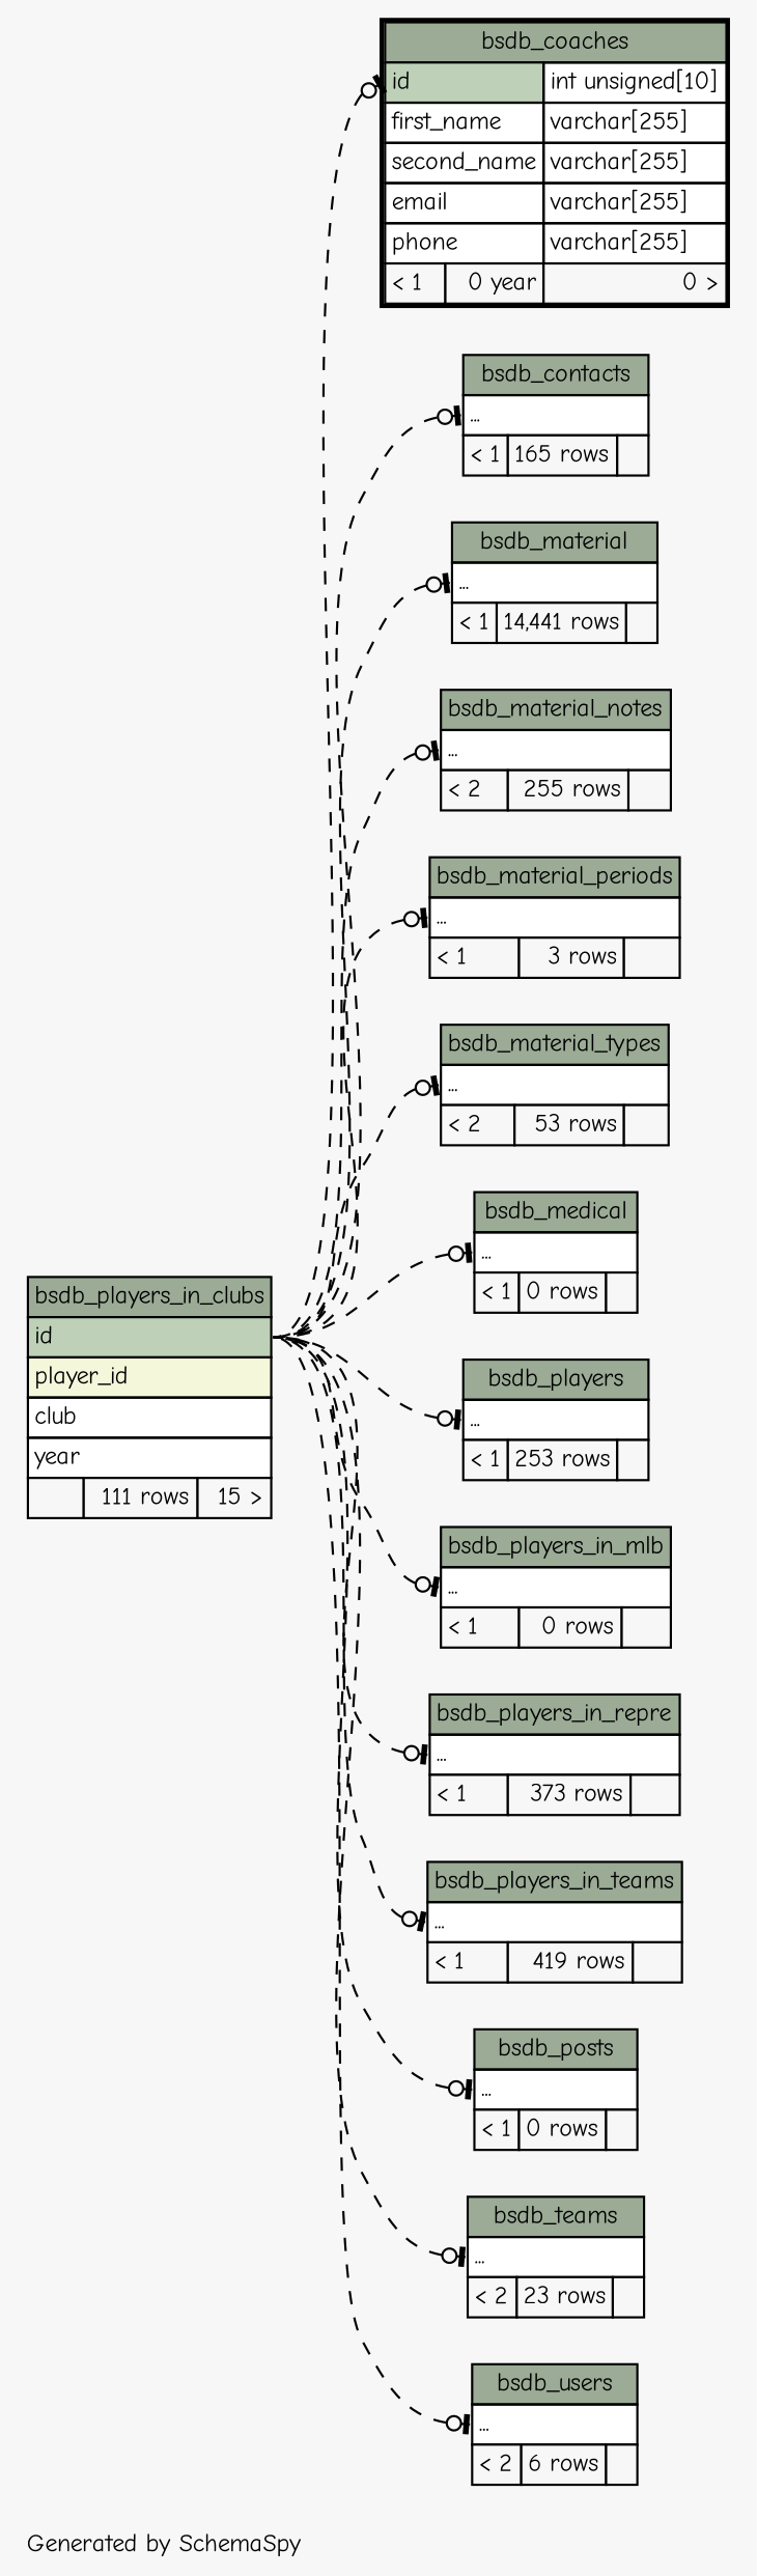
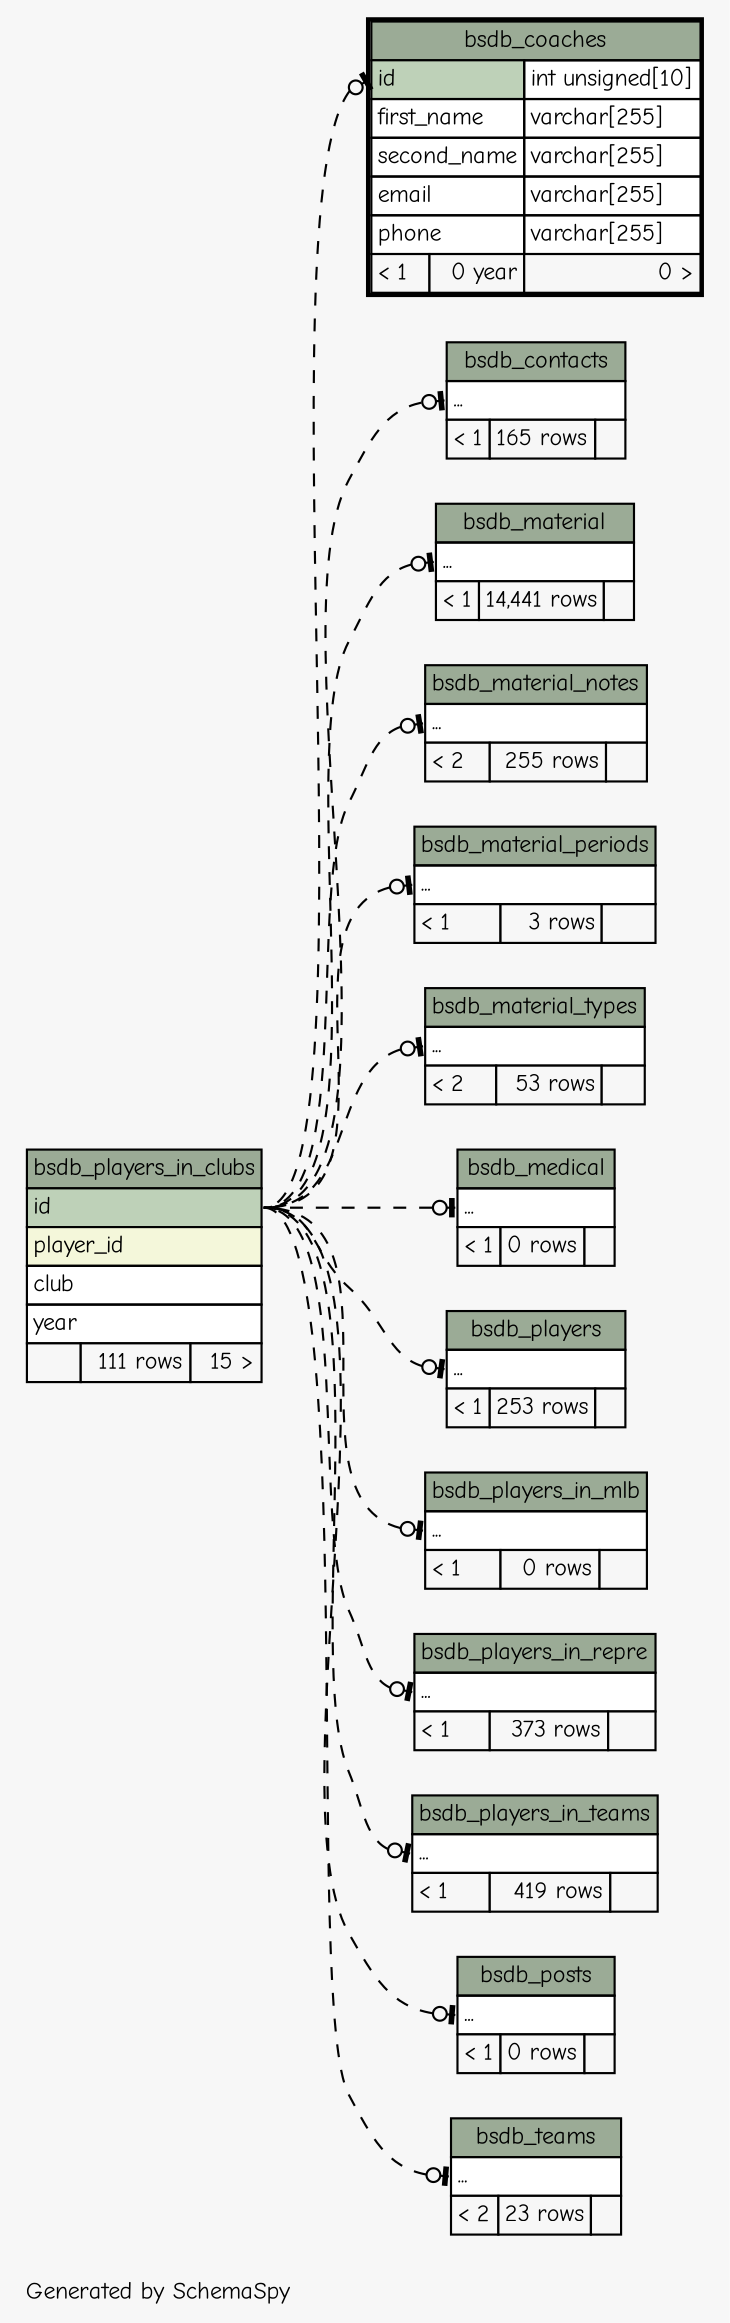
  digraph {
    bgcolor="#f7f7f7"
    fontname="Comic Neue"
    fontsize=11
    label="\nGenerated by SchemaSpy"
    labeljust=l
    nodesep=0.18
    rankdir=RL
    ranksep=0.46
    node [fontname="Comic Neue" fontsize=11 shape=plaintext]
    edge [arrowhead=none arrowsize=0.8 arrowtail=teeodot dir=back fontname="Comic Neue" headport="id:e" style=dashed tailport="elipses:w"]
    n1 [label=<     <TABLE BORDER="2" CELLBORDER="1" CELLSPACING="0" BGCOLOR="#ffffff">       <TR><TD COLSPAN="3" BGCOLOR="#9bab96" ALIGN="CENTER">bsdb_coaches</TD></TR>       <TR><TD PORT="id" COLSPAN="2" BGCOLOR="#bed1b8" ALIGN="LEFT">id</TD><TD PORT="id.type" ALIGN="LEFT">int unsigned[10]</TD></TR>       <TR><TD PORT="first_name" COLSPAN="2" ALIGN="LEFT">first_name</TD><TD PORT="first_name.type" ALIGN="LEFT">varchar[255]</TD></TR>       <TR><TD PORT="second_name" COLSPAN="2" ALIGN="LEFT">second_name</TD><TD PORT="second_name.type" ALIGN="LEFT">varchar[255]</TD></TR>       <TR><TD PORT="email" COLSPAN="2" ALIGN="LEFT">email</TD><TD PORT="email.type" ALIGN="LEFT">varchar[255]</TD></TR>       <TR><TD PORT="phone" COLSPAN="2" ALIGN="LEFT">phone</TD><TD PORT="phone.type" ALIGN="LEFT">varchar[255]</TD></TR>       <TR><TD ALIGN="LEFT" BGCOLOR="#f7f7f7">&lt; 1</TD><TD ALIGN="RIGHT" BGCOLOR="#f7f7f7">0 year</TD><TD ALIGN="RIGHT" BGCOLOR="#f7f7f7">0 &gt;</TD></TR>     </TABLE>>]
    n2 [label=<     <TABLE BORDER="0" CELLBORDER="1" CELLSPACING="0" BGCOLOR="#ffffff">       <TR><TD COLSPAN="3" BGCOLOR="#9bab96" ALIGN="CENTER">bsdb_players_in_clubs</TD></TR>       <TR><TD PORT="id" COLSPAN="3" BGCOLOR="#bed1b8" ALIGN="LEFT">id</TD></TR>       <TR><TD PORT="player_id" COLSPAN="3" BGCOLOR="#f4f7da" ALIGN="LEFT">player_id</TD></TR>       <TR><TD PORT="club" COLSPAN="3" ALIGN="LEFT">club</TD></TR>       <TR><TD PORT="year" COLSPAN="3" ALIGN="LEFT">year</TD></TR>       <TR><TD ALIGN="LEFT" BGCOLOR="#f7f7f7">  </TD><TD ALIGN="RIGHT" BGCOLOR="#f7f7f7">111 rows</TD><TD ALIGN="RIGHT" BGCOLOR="#f7f7f7">15 &gt;</TD></TR>     </TABLE>>]
    n3 [label=<     <TABLE BORDER="0" CELLBORDER="1" CELLSPACING="0" BGCOLOR="#ffffff">       <TR><TD COLSPAN="3" BGCOLOR="#9bab96" ALIGN="CENTER">bsdb_contacts</TD></TR>       <TR><TD PORT="elipses" COLSPAN="3" ALIGN="LEFT">...</TD></TR>       <TR><TD ALIGN="LEFT" BGCOLOR="#f7f7f7">&lt; 1</TD><TD ALIGN="RIGHT" BGCOLOR="#f7f7f7">165 rows</TD><TD ALIGN="RIGHT" BGCOLOR="#f7f7f7">  </TD></TR>     </TABLE>>]
    n4 [label=<     <TABLE BORDER="0" CELLBORDER="1" CELLSPACING="0" BGCOLOR="#ffffff">       <TR><TD COLSPAN="3" BGCOLOR="#9bab96" ALIGN="CENTER">bsdb_material</TD></TR>       <TR><TD PORT="elipses" COLSPAN="3" ALIGN="LEFT">...</TD></TR>       <TR><TD ALIGN="LEFT" BGCOLOR="#f7f7f7">&lt; 1</TD><TD ALIGN="RIGHT" BGCOLOR="#f7f7f7">14,441 rows</TD><TD ALIGN="RIGHT" BGCOLOR="#f7f7f7">  </TD></TR>     </TABLE>>]
    n5 [label=<     <TABLE BORDER="0" CELLBORDER="1" CELLSPACING="0" BGCOLOR="#ffffff">       <TR><TD COLSPAN="3" BGCOLOR="#9bab96" ALIGN="CENTER">bsdb_material_notes</TD></TR>       <TR><TD PORT="elipses" COLSPAN="3" ALIGN="LEFT">...</TD></TR>       <TR><TD ALIGN="LEFT" BGCOLOR="#f7f7f7">&lt; 2</TD><TD ALIGN="RIGHT" BGCOLOR="#f7f7f7">255 rows</TD><TD ALIGN="RIGHT" BGCOLOR="#f7f7f7">  </TD></TR>     </TABLE>>]
    n6 [label=<     <TABLE BORDER="0" CELLBORDER="1" CELLSPACING="0" BGCOLOR="#ffffff">       <TR><TD COLSPAN="3" BGCOLOR="#9bab96" ALIGN="CENTER">bsdb_material_periods</TD></TR>       <TR><TD PORT="elipses" COLSPAN="3" ALIGN="LEFT">...</TD></TR>       <TR><TD ALIGN="LEFT" BGCOLOR="#f7f7f7">&lt; 1</TD><TD ALIGN="RIGHT" BGCOLOR="#f7f7f7">3 rows</TD><TD ALIGN="RIGHT" BGCOLOR="#f7f7f7">  </TD></TR>     </TABLE>>]
    n7 [label=<     <TABLE BORDER="0" CELLBORDER="1" CELLSPACING="0" BGCOLOR="#ffffff">       <TR><TD COLSPAN="3" BGCOLOR="#9bab96" ALIGN="CENTER">bsdb_material_types</TD></TR>       <TR><TD PORT="elipses" COLSPAN="3" ALIGN="LEFT">...</TD></TR>       <TR><TD ALIGN="LEFT" BGCOLOR="#f7f7f7">&lt; 2</TD><TD ALIGN="RIGHT" BGCOLOR="#f7f7f7">53 rows</TD><TD ALIGN="RIGHT" BGCOLOR="#f7f7f7">  </TD></TR>     </TABLE>>]
    n8 [label=<     <TABLE BORDER="0" CELLBORDER="1" CELLSPACING="0" BGCOLOR="#ffffff">       <TR><TD COLSPAN="3" BGCOLOR="#9bab96" ALIGN="CENTER">bsdb_medical</TD></TR>       <TR><TD PORT="elipses" COLSPAN="3" ALIGN="LEFT">...</TD></TR>       <TR><TD ALIGN="LEFT" BGCOLOR="#f7f7f7">&lt; 1</TD><TD ALIGN="RIGHT" BGCOLOR="#f7f7f7">0 rows</TD><TD ALIGN="RIGHT" BGCOLOR="#f7f7f7">  </TD></TR>     </TABLE>>]
    n9 [label=<     <TABLE BORDER="0" CELLBORDER="1" CELLSPACING="0" BGCOLOR="#ffffff">       <TR><TD COLSPAN="3" BGCOLOR="#9bab96" ALIGN="CENTER">bsdb_players</TD></TR>       <TR><TD PORT="elipses" COLSPAN="3" ALIGN="LEFT">...</TD></TR>       <TR><TD ALIGN="LEFT" BGCOLOR="#f7f7f7">&lt; 1</TD><TD ALIGN="RIGHT" BGCOLOR="#f7f7f7">253 rows</TD><TD ALIGN="RIGHT" BGCOLOR="#f7f7f7">  </TD></TR>     </TABLE>>]
    n10 [label=<     <TABLE BORDER="0" CELLBORDER="1" CELLSPACING="0" BGCOLOR="#ffffff">       <TR><TD COLSPAN="3" BGCOLOR="#9bab96" ALIGN="CENTER">bsdb_players_in_mlb</TD></TR>       <TR><TD PORT="elipses" COLSPAN="3" ALIGN="LEFT">...</TD></TR>       <TR><TD ALIGN="LEFT" BGCOLOR="#f7f7f7">&lt; 1</TD><TD ALIGN="RIGHT" BGCOLOR="#f7f7f7">0 rows</TD><TD ALIGN="RIGHT" BGCOLOR="#f7f7f7">  </TD></TR>     </TABLE>>]
    n11 [label=<     <TABLE BORDER="0" CELLBORDER="1" CELLSPACING="0" BGCOLOR="#ffffff">       <TR><TD COLSPAN="3" BGCOLOR="#9bab96" ALIGN="CENTER">bsdb_players_in_repre</TD></TR>       <TR><TD PORT="elipses" COLSPAN="3" ALIGN="LEFT">...</TD></TR>       <TR><TD ALIGN="LEFT" BGCOLOR="#f7f7f7">&lt; 1</TD><TD ALIGN="RIGHT" BGCOLOR="#f7f7f7">373 rows</TD><TD ALIGN="RIGHT" BGCOLOR="#f7f7f7">  </TD></TR>     </TABLE>>]
    n12 [label=<     <TABLE BORDER="0" CELLBORDER="1" CELLSPACING="0" BGCOLOR="#ffffff">       <TR><TD COLSPAN="3" BGCOLOR="#9bab96" ALIGN="CENTER">bsdb_players_in_teams</TD></TR>       <TR><TD PORT="elipses" COLSPAN="3" ALIGN="LEFT">...</TD></TR>       <TR><TD ALIGN="LEFT" BGCOLOR="#f7f7f7">&lt; 1</TD><TD ALIGN="RIGHT" BGCOLOR="#f7f7f7">419 rows</TD><TD ALIGN="RIGHT" BGCOLOR="#f7f7f7">  </TD></TR>     </TABLE>>]
    n13 [label=<     <TABLE BORDER="0" CELLBORDER="1" CELLSPACING="0" BGCOLOR="#ffffff">       <TR><TD COLSPAN="3" BGCOLOR="#9bab96" ALIGN="CENTER">bsdb_posts</TD></TR>       <TR><TD PORT="elipses" COLSPAN="3" ALIGN="LEFT">...</TD></TR>       <TR><TD ALIGN="LEFT" BGCOLOR="#f7f7f7">&lt; 1</TD><TD ALIGN="RIGHT" BGCOLOR="#f7f7f7">0 rows</TD><TD ALIGN="RIGHT" BGCOLOR="#f7f7f7">  </TD></TR>     </TABLE>>]
    n14 [label=<     <TABLE BORDER="0" CELLBORDER="1" CELLSPACING="0" BGCOLOR="#ffffff">       <TR><TD COLSPAN="3" BGCOLOR="#9bab96" ALIGN="CENTER">bsdb_teams</TD></TR>       <TR><TD PORT="elipses" COLSPAN="3" ALIGN="LEFT">...</TD></TR>       <TR><TD ALIGN="LEFT" BGCOLOR="#f7f7f7">&lt; 2</TD><TD ALIGN="RIGHT" BGCOLOR="#f7f7f7">23 rows</TD><TD ALIGN="RIGHT" BGCOLOR="#f7f7f7">  </TD></TR>     </TABLE>>]
-   n15 [label=<     <TABLE BORDER="0" CELLBORDER="1" CELLSPACING="0" BGCOLOR="#ffffff">       <TR><TD COLSPAN="3" BGCOLOR="#9bab96" ALIGN="CENTER">bsdb_users</TD></TR>       <TR><TD PORT="elipses" COLSPAN="3" ALIGN="LEFT">...</TD></TR>       <TR><TD ALIGN="LEFT" BGCOLOR="#f7f7f7">&lt; 2</TD><TD ALIGN="RIGHT" BGCOLOR="#f7f7f7">6 rows</TD><TD ALIGN="RIGHT" BGCOLOR="#f7f7f7">  </TD></TR>     </TABLE>>]
    n1 -> n2 [tailport="id:w"]
    n3 -> n2
    n4 -> n2
    n5 -> n2
    n6 -> n2
    n7 -> n2
    n8 -> n2
    n9 -> n2
    n10 -> n2
    n11 -> n2
    n12 -> n2
    n13 -> n2
    n14 -> n2
-   n15 -> n2
  }
